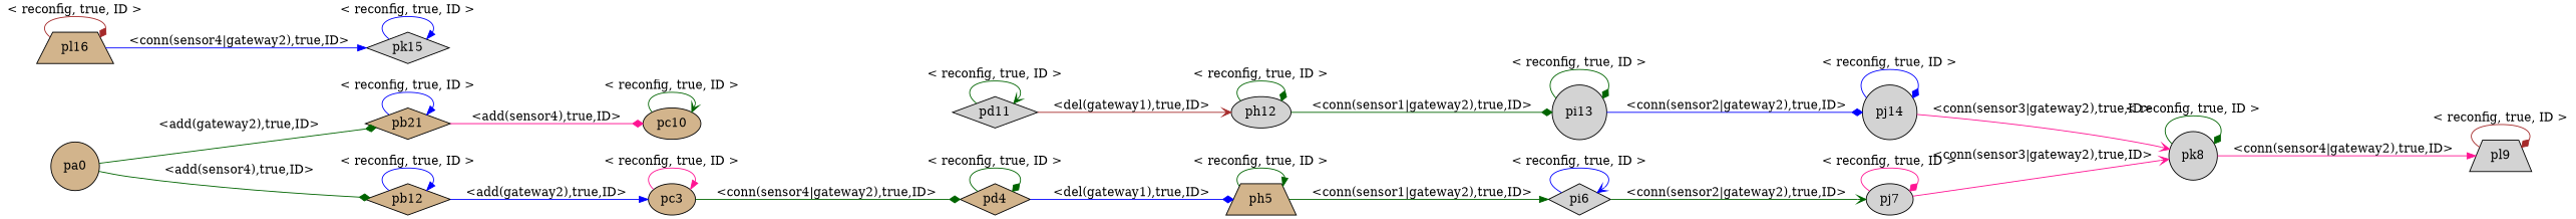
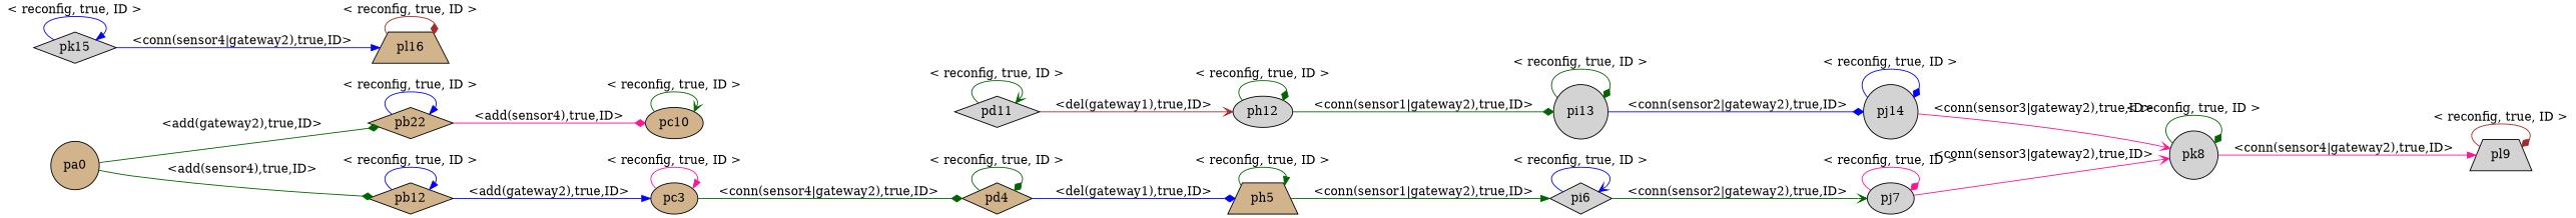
  digraph {
    rankdir=LR
    node [fillcolor=lightgrey shape=diamond style=filled]
    edge [arrowhead=diamond color=darkgreen]
    pd4 [fillcolor=tan]
    ph5 [fillcolor=tan shape=trapezium]
    pi6
-   pb21 [fillcolor=tan]
+   pb21 [fillcolor=tan label=pb22]
    pc10 [fillcolor=tan shape=ellipse]
    pk15
    pl16 [fillcolor=tan shape=trapezium]
    pc3 [fillcolor=tan shape=ellipse]
    pj7 [shape=ellipse]
    pk8 [shape=circle]
    pl9 [shape=trapezium]
    pd11
    ph12 [shape=ellipse]
    pi13 [shape=circle]
    pj14 [shape=circle]
    pa0 [fillcolor=tan shape=circle]
    pb12 [fillcolor=tan]
    pd4 -> pd4 [label=" < reconfig, true, ID > "]
    pd4 -> ph5 [color=blue label="<del(gateway1),true,ID>"]
    ph5 -> ph5 [arrowhead=normal label=" < reconfig, true, ID > "]
    ph5 -> pi6 [arrowhead=normal label="<conn(sensor1|gateway2),true,ID>"]
    pi6 -> pi6 [arrowhead=vee color=blue label=" < reconfig, true, ID > "]
    pi6 -> pj7 [arrowhead=vee label="<conn(sensor2|gateway2),true,ID>"]
    pb21 -> pb21 [arrowhead=normal color=blue label=" < reconfig, true, ID > "]
    pb21 -> pc10 [color=deeppink label="<add(sensor4),true,ID>"]
    pc10 -> pc10 [arrowhead=vee label=" < reconfig, true, ID > "]
    pk15 -> pk15 [arrowhead=normal color=blue label=" < reconfig, true, ID > "]
-   pl16 -> pk15 [arrowhead=normal color=blue label="<conn(sensor4|gateway2),true,ID>"]
+   pk15 -> pl16 [arrowhead=normal color=blue label="<conn(sensor4|gateway2),true,ID>"]
    pl16 -> pl16 [color=brown label=" < reconfig, true, ID > "]
    pc3 -> pd4 [label="<conn(sensor4|gateway2),true,ID>"]
    pc3 -> pc3 [arrowhead=normal color=deeppink label=" < reconfig, true, ID > "]
    pj7 -> pj7 [color=deeppink label=" < reconfig, true, ID > "]
    pj7 -> pk8 [arrowhead=vee color=deeppink label="<conn(sensor3|gateway2),true,ID>"]
    pk8 -> pk8 [label=" < reconfig, true, ID > "]
    pk8 -> pl9 [arrowhead=normal color=deeppink label="<conn(sensor4|gateway2),true,ID>"]
    pl9 -> pl9 [color=brown label=" < reconfig, true, ID > "]
    pd11 -> pd11 [arrowhead=vee label=" < reconfig, true, ID > "]
    pd11 -> ph12 [arrowhead=vee color=brown label="<del(gateway1),true,ID>"]
    ph12 -> ph12 [label=" < reconfig, true, ID > "]
    ph12 -> pi13 [label="<conn(sensor1|gateway2),true,ID>"]
    pi13 -> pi13 [label=" < reconfig, true, ID > "]
    pi13 -> pj14 [color=blue label="<conn(sensor2|gateway2),true,ID>"]
    pj14 -> pk8 [arrowhead=vee color=deeppink label="<conn(sensor3|gateway2),true,ID>"]
    pj14 -> pj14 [color=blue label=" < reconfig, true, ID > "]
    pa0 -> pb21 [label="<add(gateway2),true,ID>"]
    pa0 -> pb12 [label="<add(sensor4),true,ID>"]
    pb12 -> pc3 [arrowhead=normal color=blue label="<add(gateway2),true,ID>"]
    pb12 -> pb12 [arrowhead=normal color=blue label=" < reconfig, true, ID > "]
  }
